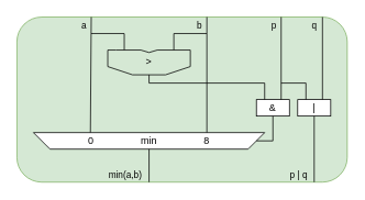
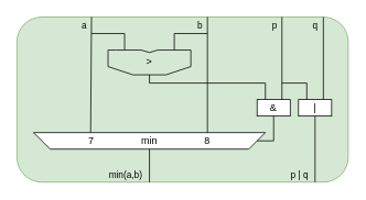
  <mxCell id="0" />
  <mxCell id="1" parent="0" />
  <mxCell id="2" value="" style="rounded=1;whiteSpace=wrap;html=1;fillColor=#d5e8d4;strokeColor=#82b366;" parent="1" vertex="1"><mxGeometry x="20" y="20" width="400" height="200" as="geometry" /></mxCell>
  <mxCell id="3" value="" style="endArrow=none;html=1;rounded=0;exitX=0;exitY=0;exitDx=0;exitDy=0;" parent="1" source="16" edge="1"><mxGeometry width="50" height="50" relative="1" as="geometry"><mxPoint x="150" y="40" as="sourcePoint" /><mxPoint x="110" y="40" as="targetPoint" /><Array as="points"><mxPoint x="150" y="40" /><mxPoint x="110" y="40" /></Array></mxGeometry></mxCell>
  <mxCell id="4" value="" style="endArrow=none;html=1;rounded=0;exitX=1;exitY=0;exitDx=0;exitDy=0;" parent="1" source="16" edge="1"><mxGeometry width="50" height="50" relative="1" as="geometry"><mxPoint x="210" y="40" as="sourcePoint" /><mxPoint x="250" y="20" as="targetPoint" /><Array as="points"><mxPoint x="210" y="40" /><mxPoint x="250" y="40" /></Array></mxGeometry></mxCell>
  <mxCell id="5" value="min" style="shape=trapezoid;perimeter=trapezoidPerimeter;whiteSpace=wrap;html=1;fixedSize=1;direction=west;" parent="1" vertex="1"><mxGeometry x="40" y="160" width="280" height="20" as="geometry" /></mxCell>
  <mxCell id="6" value="" style="endArrow=none;html=1;rounded=0;entryX=0.75;entryY=1;entryDx=0;entryDy=0;" parent="1" edge="1"><mxGeometry width="50" height="50" relative="1" as="geometry"><mxPoint x="110" y="20" as="sourcePoint" /><mxPoint x="109" y="160" as="targetPoint" /></mxGeometry></mxCell>
  <mxCell id="7" value="a" style="edgeLabel;html=1;align=center;verticalAlign=middle;resizable=0;points=[];labelBackgroundColor=none;" vertex="1" connectable="0" parent="6"><mxGeometry x="0.011" relative="1" as="geometry"><mxPoint x="-9" y="-61" as="offset" /></mxGeometry></mxCell>
  <mxCell id="8" value="" style="endArrow=none;html=1;rounded=0;entryX=0.25;entryY=1;entryDx=0;entryDy=0;" parent="1" target="5" edge="1"><mxGeometry width="50" height="50" relative="1" as="geometry"><mxPoint x="250" y="40" as="sourcePoint" /><mxPoint x="300" y="110" as="targetPoint" /></mxGeometry></mxCell>
  <mxCell id="9" value="b" style="edgeLabel;html=1;align=center;verticalAlign=middle;resizable=0;points=[];labelBackgroundColor=none;" parent="8" vertex="1" connectable="0"><mxGeometry x="-0.506" y="-1" relative="1" as="geometry"><mxPoint x="-9" y="-40" as="offset" /></mxGeometry></mxCell>
  <mxCell id="10" value="&amp;amp;" style="rounded=0;whiteSpace=wrap;html=1;" parent="1" vertex="1"><mxGeometry x="310" y="120" width="40" height="20" as="geometry" /></mxCell>
  <mxCell id="11" value="" style="endArrow=none;html=1;rounded=0;entryX=0.25;entryY=0;entryDx=0;entryDy=0;exitX=0.5;exitY=0;exitDx=0;exitDy=0;" parent="1" target="10" edge="1"><mxGeometry width="50" height="50" relative="1" as="geometry"><mxPoint x="180" y="90" as="sourcePoint" /><mxPoint x="320" y="200" as="targetPoint" /><Array as="points"><mxPoint x="180" y="100" /><mxPoint x="320" y="100" /></Array></mxGeometry></mxCell>
  <mxCell id="12" value="" style="endArrow=none;html=1;rounded=0;exitX=0.75;exitY=0;exitDx=0;exitDy=0;" parent="1" source="10" edge="1"><mxGeometry width="50" height="50" relative="1" as="geometry"><mxPoint x="330" y="140" as="sourcePoint" /><mxPoint x="340" y="20" as="targetPoint" /></mxGeometry></mxCell>
  <mxCell id="13" value="p" style="edgeLabel;html=1;align=center;verticalAlign=middle;resizable=0;points=[];labelBackgroundColor=none;" parent="12" vertex="1" connectable="0"><mxGeometry x="-0.015" y="2" relative="1" as="geometry"><mxPoint x="-8" y="-41" as="offset" /></mxGeometry></mxCell>
  <mxCell id="14" value="" style="endArrow=none;html=1;rounded=0;entryX=0.5;entryY=1;entryDx=0;entryDy=0;exitX=0;exitY=0.5;exitDx=0;exitDy=0;" parent="1" source="5" target="10" edge="1"><mxGeometry width="50" height="50" relative="1" as="geometry"><mxPoint x="330" y="160" as="sourcePoint" /><mxPoint x="380" y="110" as="targetPoint" /><Array as="points"><mxPoint x="330" y="170" /></Array></mxGeometry></mxCell>
  <mxCell id="15" value="" style="endArrow=none;html=1;rounded=0;textShadow=0;" parent="1" edge="1"><mxGeometry width="50" height="50" relative="1" as="geometry"><mxPoint x="140" y="60" as="sourcePoint" /><mxPoint x="140" y="60" as="targetPoint" /><Array as="points"><mxPoint x="130" y="60" /><mxPoint x="130" y="80" /><mxPoint x="160" y="90" /><mxPoint x="200" y="90" /><mxPoint x="230" y="80" /><mxPoint x="230" y="60" /><mxPoint x="190" y="60" /><mxPoint x="180" y="63" /><mxPoint x="170" y="60" /></Array></mxGeometry></mxCell>
  <mxCell id="16" value="&amp;gt;" style="text;html=1;align=center;verticalAlign=middle;whiteSpace=wrap;rounded=0;labelBackgroundColor=none;" parent="1" vertex="1"><mxGeometry x="150" y="60" width="60" height="30" as="geometry" /></mxCell>
  <mxCell id="17" value="" style="endArrow=none;html=1;rounded=0;" parent="1" edge="1"><mxGeometry width="50" height="50" relative="1" as="geometry"><mxPoint x="180" y="220" as="sourcePoint" /><mxPoint x="180" y="180" as="targetPoint" /></mxGeometry></mxCell>
  <mxCell id="18" value="min(a,b)" style="edgeLabel;html=1;align=center;verticalAlign=middle;resizable=0;points=[];labelBackgroundColor=none;" parent="17" vertex="1" connectable="0"><mxGeometry x="0.009" y="1" relative="1" as="geometry"><mxPoint x="-29" y="10" as="offset" /></mxGeometry></mxCell>
  <mxCell id="19" value="|" style="rounded=0;whiteSpace=wrap;html=1;" parent="1" vertex="1"><mxGeometry x="360" y="120" width="40" height="20" as="geometry" /></mxCell>
  <mxCell id="20" value="q" style="endArrow=none;html=1;rounded=0;exitX=0.75;exitY=0;exitDx=0;exitDy=0;labelBackgroundColor=none;" parent="1" edge="1"><mxGeometry x="0.8" y="10" width="50" height="50" relative="1" as="geometry"><mxPoint x="390" y="120" as="sourcePoint" /><mxPoint x="390" y="20" as="targetPoint" /><Array as="points" /><mxPoint as="offset" /></mxGeometry></mxCell>
  <mxCell id="21" value="" style="endArrow=none;html=1;rounded=0;entryX=0.25;entryY=0;entryDx=0;entryDy=0;" parent="1" target="19" edge="1"><mxGeometry width="50" height="50" relative="1" as="geometry"><mxPoint x="340" y="100" as="sourcePoint" /><mxPoint x="210" y="0" as="targetPoint" /><Array as="points"><mxPoint x="370" y="100" /></Array></mxGeometry></mxCell>
  <mxCell id="22" value="" style="endArrow=none;html=1;rounded=0;entryX=0.5;entryY=1;entryDx=0;entryDy=0;" parent="1" target="19" edge="1"><mxGeometry width="50" height="50" relative="1" as="geometry"><mxPoint x="380" y="220" as="sourcePoint" /><mxPoint x="380" y="150" as="targetPoint" /></mxGeometry></mxCell>
  <mxCell id="23" value="p | q" style="edgeLabel;html=1;align=center;verticalAlign=middle;resizable=0;points=[];labelBackgroundColor=none;" parent="22" vertex="1" connectable="0"><mxGeometry x="0.009" y="1" relative="1" as="geometry"><mxPoint x="-19" y="30" as="offset" /></mxGeometry></mxCell>
  <mxCell id="24" value="8" style="text;html=1;align=center;verticalAlign=middle;whiteSpace=wrap;rounded=0;" vertex="1" parent="1"><mxGeometry x="240" y="160" width="20" height="20" as="geometry" /></mxCell>
- <mxCell id="25" value="0" style="text;html=1;align=center;verticalAlign=middle;whiteSpace=wrap;rounded=0;" vertex="1" parent="1"><mxGeometry x="100" y="160" width="20" height="20" as="geometry" /></mxCell>
+ <mxCell id="25" value="7" style="text;html=1;align=center;verticalAlign=middle;whiteSpace=wrap;rounded=0;" vertex="1" parent="1"><mxGeometry x="100" y="160" width="20" height="20" as="geometry" /></mxCell>
